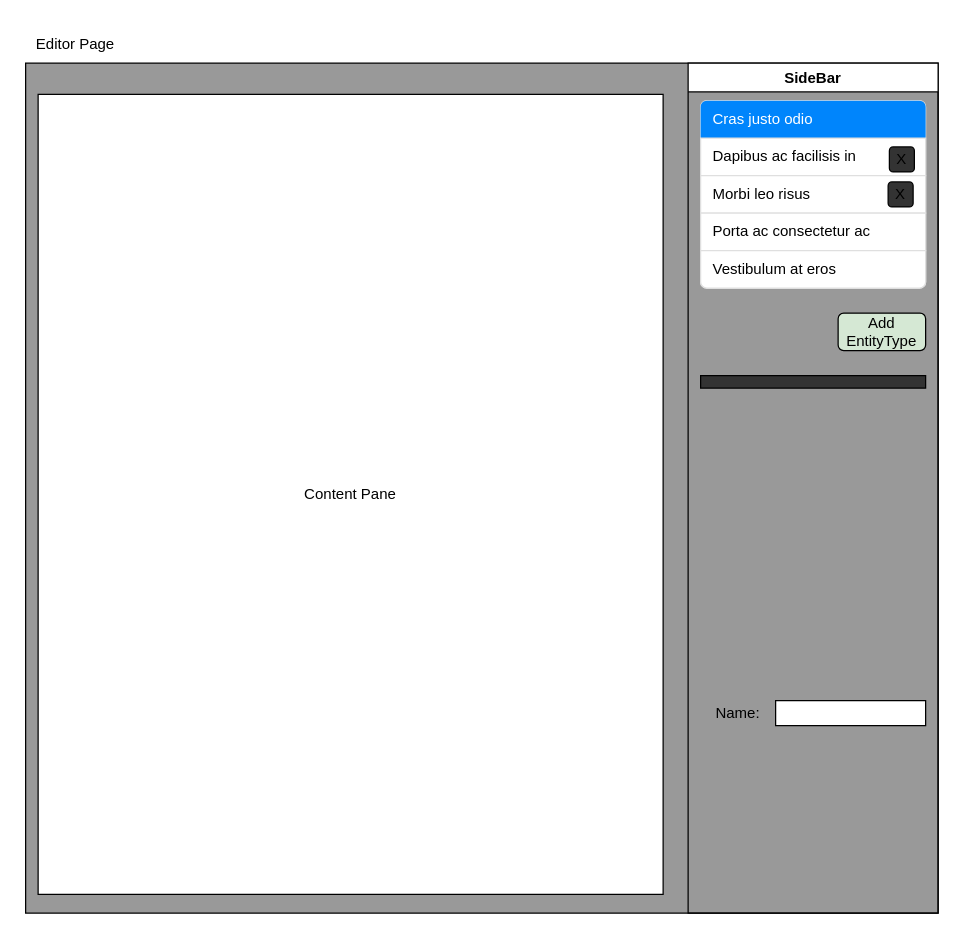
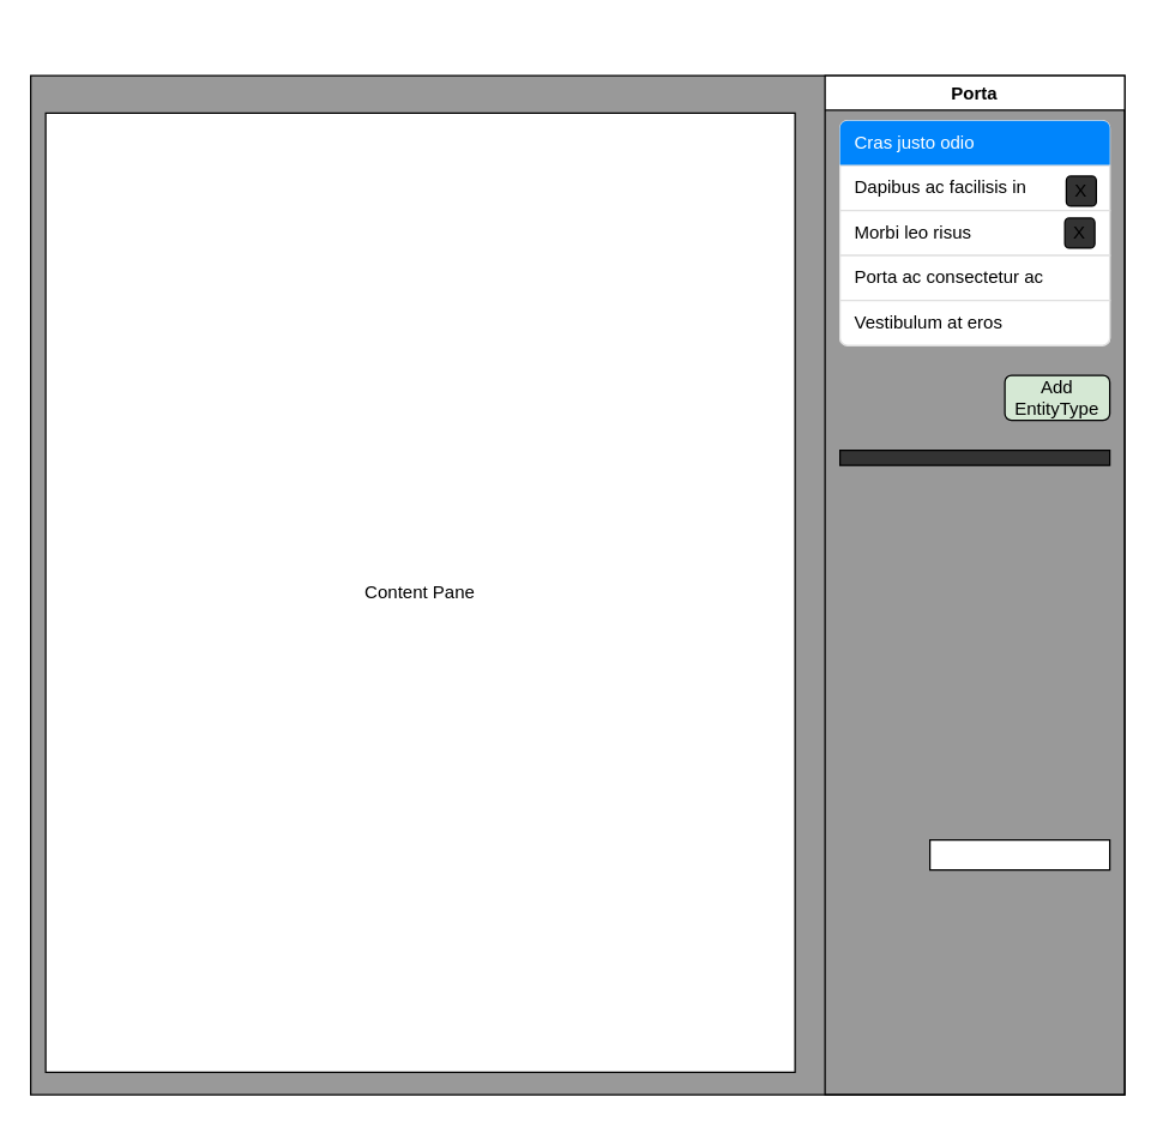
  <mxCell id="0" />
  <mxCell id="1" parent="0" />
  <mxCell id="2" value="" style="rounded=0;whiteSpace=wrap;html=1;fillColor=#999999;" parent="1" vertex="1"><mxGeometry x="20" y="50" width="730" height="680" as="geometry" /></mxCell>
- <mxCell id="3" value="Editor Page" style="text;html=1;strokeColor=none;fillColor=none;align=center;verticalAlign=middle;whiteSpace=wrap;rounded=0;" parent="1" vertex="1"><mxGeometry x="20" y="20" width="80" height="30" as="geometry" /></mxCell>
  <mxCell id="4" value="Content Pane" style="rounded=0;whiteSpace=wrap;html=1;" parent="1" vertex="1"><mxGeometry x="30" y="75" width="500" height="640" as="geometry" /></mxCell>
- <mxCell id="5" value="SideBar" style="swimlane;" parent="1" vertex="1"><mxGeometry x="550" y="50" width="200" height="680" as="geometry" /></mxCell>
+ <mxCell id="5" value="Porta" style="swimlane;" parent="1" vertex="1"><mxGeometry x="550" y="50" width="200" height="680" as="geometry" /></mxCell>
  <mxCell id="6" value="Add EntityType" style="rounded=1;whiteSpace=wrap;html=1;fillColor=#d5e8d4;" parent="5" vertex="1"><mxGeometry x="120" y="200" width="70" height="30" as="geometry" /></mxCell>
  <mxCell id="7" value="" style="rounded=0;whiteSpace=wrap;html=1;" parent="5" vertex="1"><mxGeometry x="70" y="510" width="120" height="20" as="geometry" /></mxCell>
- <mxCell id="8" value="Name:" style="text;html=1;strokeColor=none;fillColor=none;align=center;verticalAlign=middle;whiteSpace=wrap;rounded=0;" parent="5" vertex="1"><mxGeometry x="10" y="505" width="60" height="30" as="geometry" /></mxCell>
  <mxCell id="9" value="" style="rounded=0;whiteSpace=wrap;html=1;fillColor=#333333;" parent="5" vertex="1"><mxGeometry x="10" y="250" width="180" height="10" as="geometry" /></mxCell>
  <mxCell id="10" value="" style="html=1;shadow=0;dashed=0;shape=mxgraph.bootstrap.rrect;rSize=5;strokeColor=#DFDFDF;html=1;whiteSpace=wrap;fillColor=#FFFFFF;fontColor=#000000;" parent="1" vertex="1"><mxGeometry x="560" y="80" width="180" height="150" as="geometry" /></mxCell>
  <mxCell id="11" value="Cras justo odio" style="html=1;shadow=0;dashed=0;shape=mxgraph.bootstrap.topButton;rSize=5;strokeColor=none;fillColor=#0085FC;fontColor=#ffffff;perimeter=none;whiteSpace=wrap;resizeWidth=1;align=left;spacing=10;" parent="10" vertex="1"><mxGeometry width="180" height="30" relative="1" as="geometry" /></mxCell>
  <mxCell id="12" value="Dapibus ac facilisis in" style="strokeColor=inherit;fillColor=inherit;gradientColor=inherit;fontColor=inherit;html=1;shadow=0;dashed=0;perimeter=none;whiteSpace=wrap;resizeWidth=1;align=left;spacing=10;" parent="10" vertex="1"><mxGeometry width="180" height="30" relative="1" as="geometry"><mxPoint y="30" as="offset" /></mxGeometry></mxCell>
  <mxCell id="13" value="Morbi leo risus" style="strokeColor=inherit;fillColor=inherit;gradientColor=inherit;fontColor=inherit;html=1;shadow=0;dashed=0;perimeter=none;whiteSpace=wrap;resizeWidth=1;align=left;spacing=10;" parent="10" vertex="1"><mxGeometry width="180" height="30" relative="1" as="geometry"><mxPoint y="60" as="offset" /></mxGeometry></mxCell>
  <mxCell id="14" value="Porta ac consectetur ac" style="strokeColor=inherit;fillColor=inherit;gradientColor=inherit;fontColor=inherit;html=1;shadow=0;dashed=0;perimeter=none;whiteSpace=wrap;resizeWidth=1;align=left;spacing=10;" parent="10" vertex="1"><mxGeometry width="180" height="30" relative="1" as="geometry"><mxPoint y="90" as="offset" /></mxGeometry></mxCell>
  <mxCell id="15" value="Vestibulum at eros" style="strokeColor=inherit;fillColor=inherit;gradientColor=inherit;fontColor=inherit;html=1;shadow=0;dashed=0;shape=mxgraph.bootstrap.bottomButton;rSize=5;perimeter=none;whiteSpace=wrap;resizeWidth=1;resizeHeight=0;align=left;spacing=10;" parent="10" vertex="1"><mxGeometry y="1" width="180" height="30" relative="1" as="geometry"><mxPoint y="-30" as="offset" /></mxGeometry></mxCell>
  <mxCell id="16" value="X" style="rounded=1;whiteSpace=wrap;html=1;fillColor=#333333;" parent="1" vertex="1"><mxGeometry x="711" y="117" width="20" height="20" as="geometry" /></mxCell>
  <mxCell id="17" value="X" style="rounded=1;whiteSpace=wrap;html=1;fillColor=#333333;" parent="1" vertex="1"><mxGeometry x="710" y="145" width="20" height="20" as="geometry" /></mxCell>
